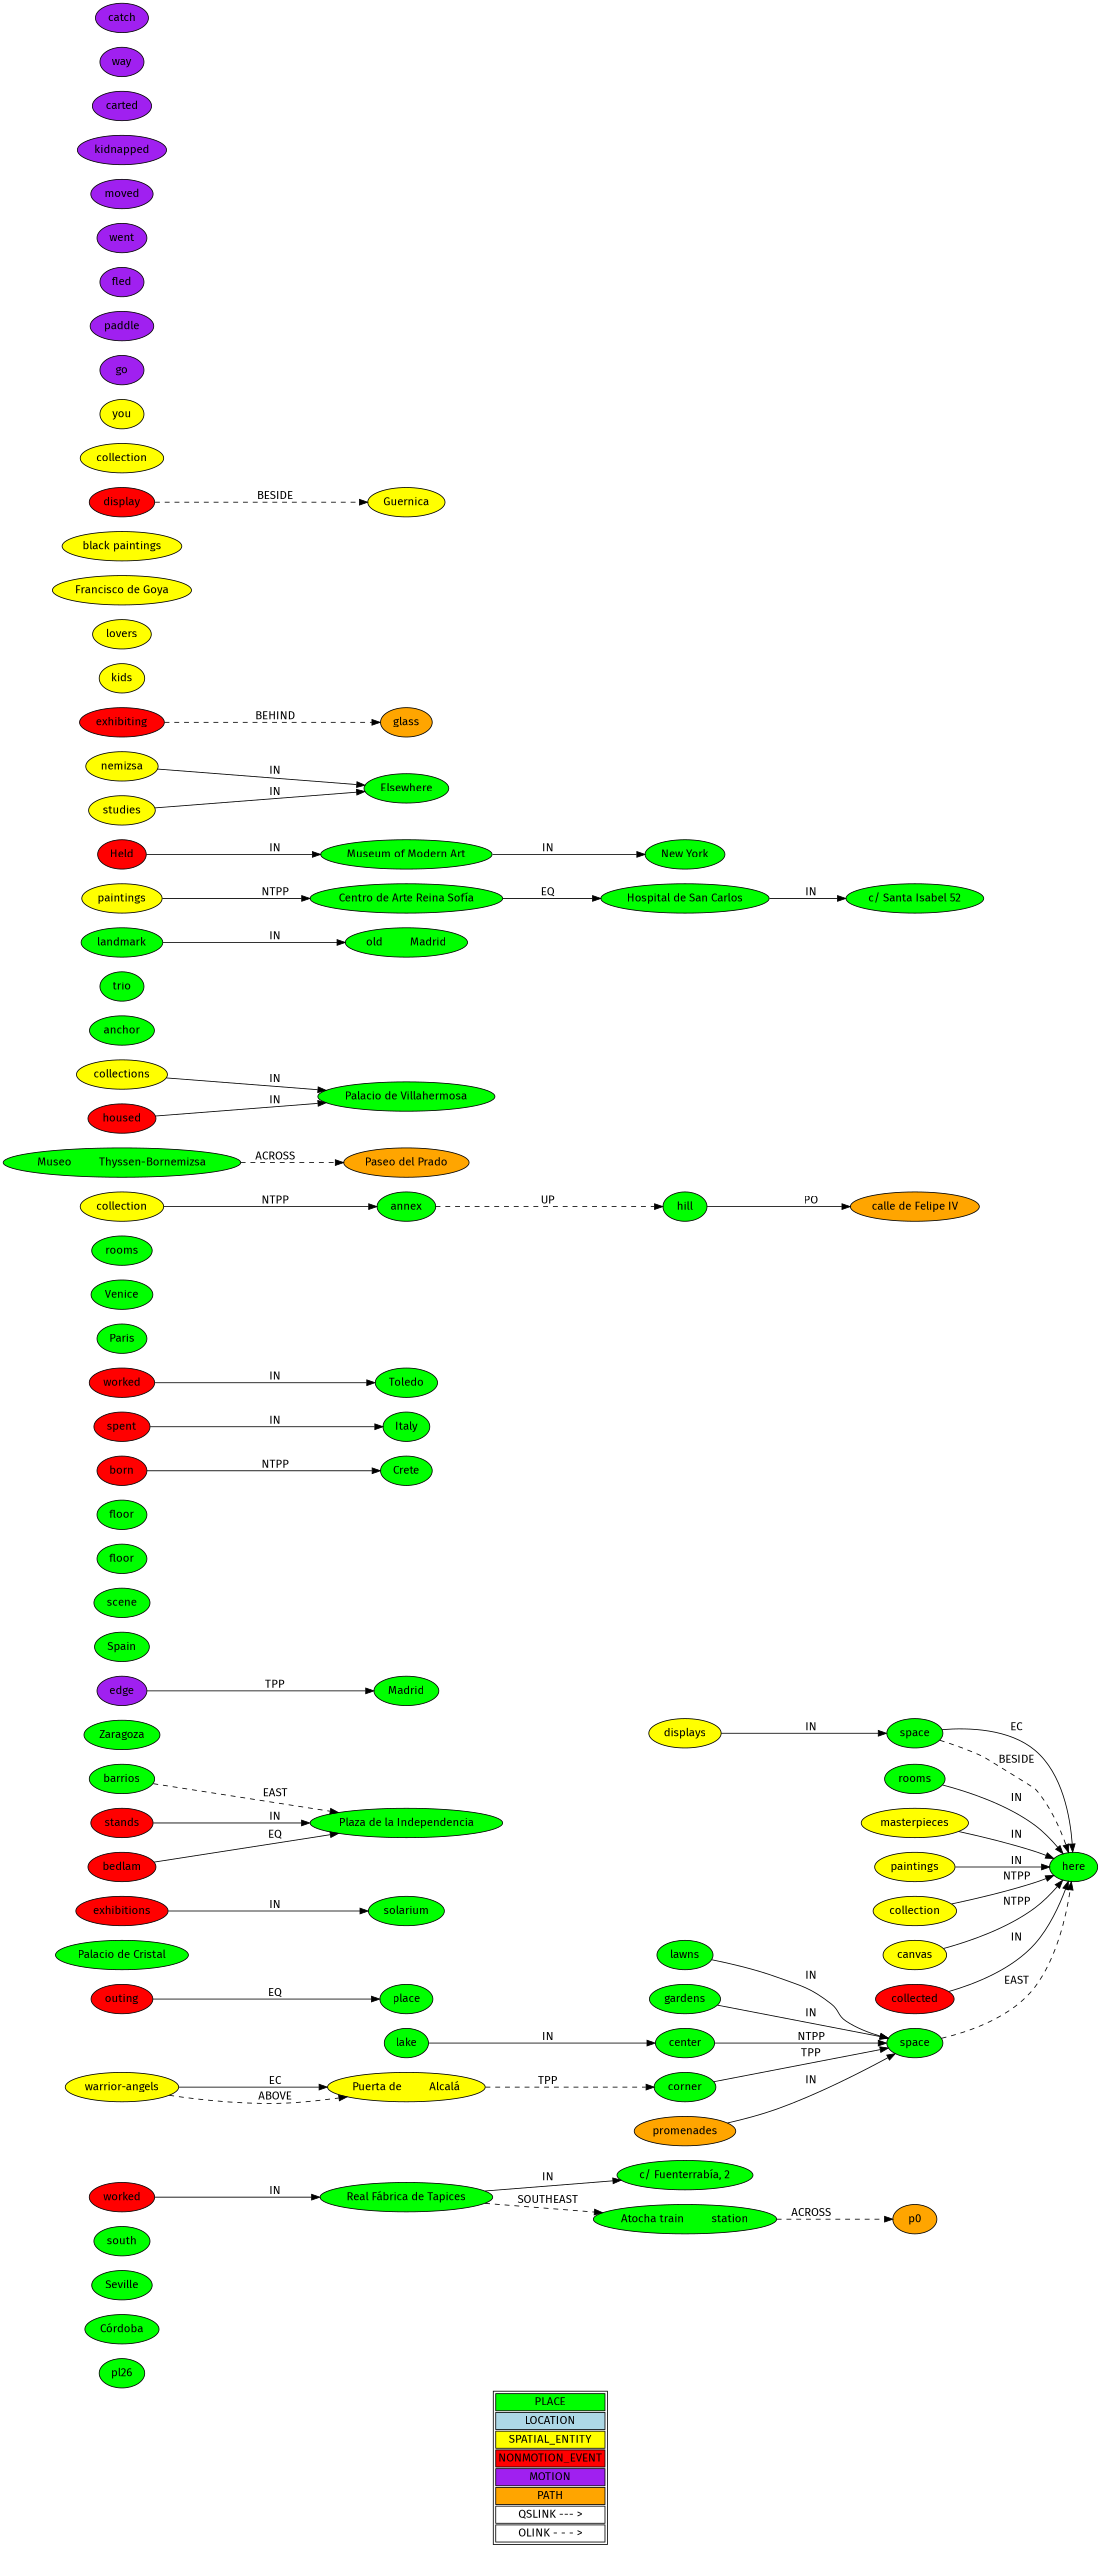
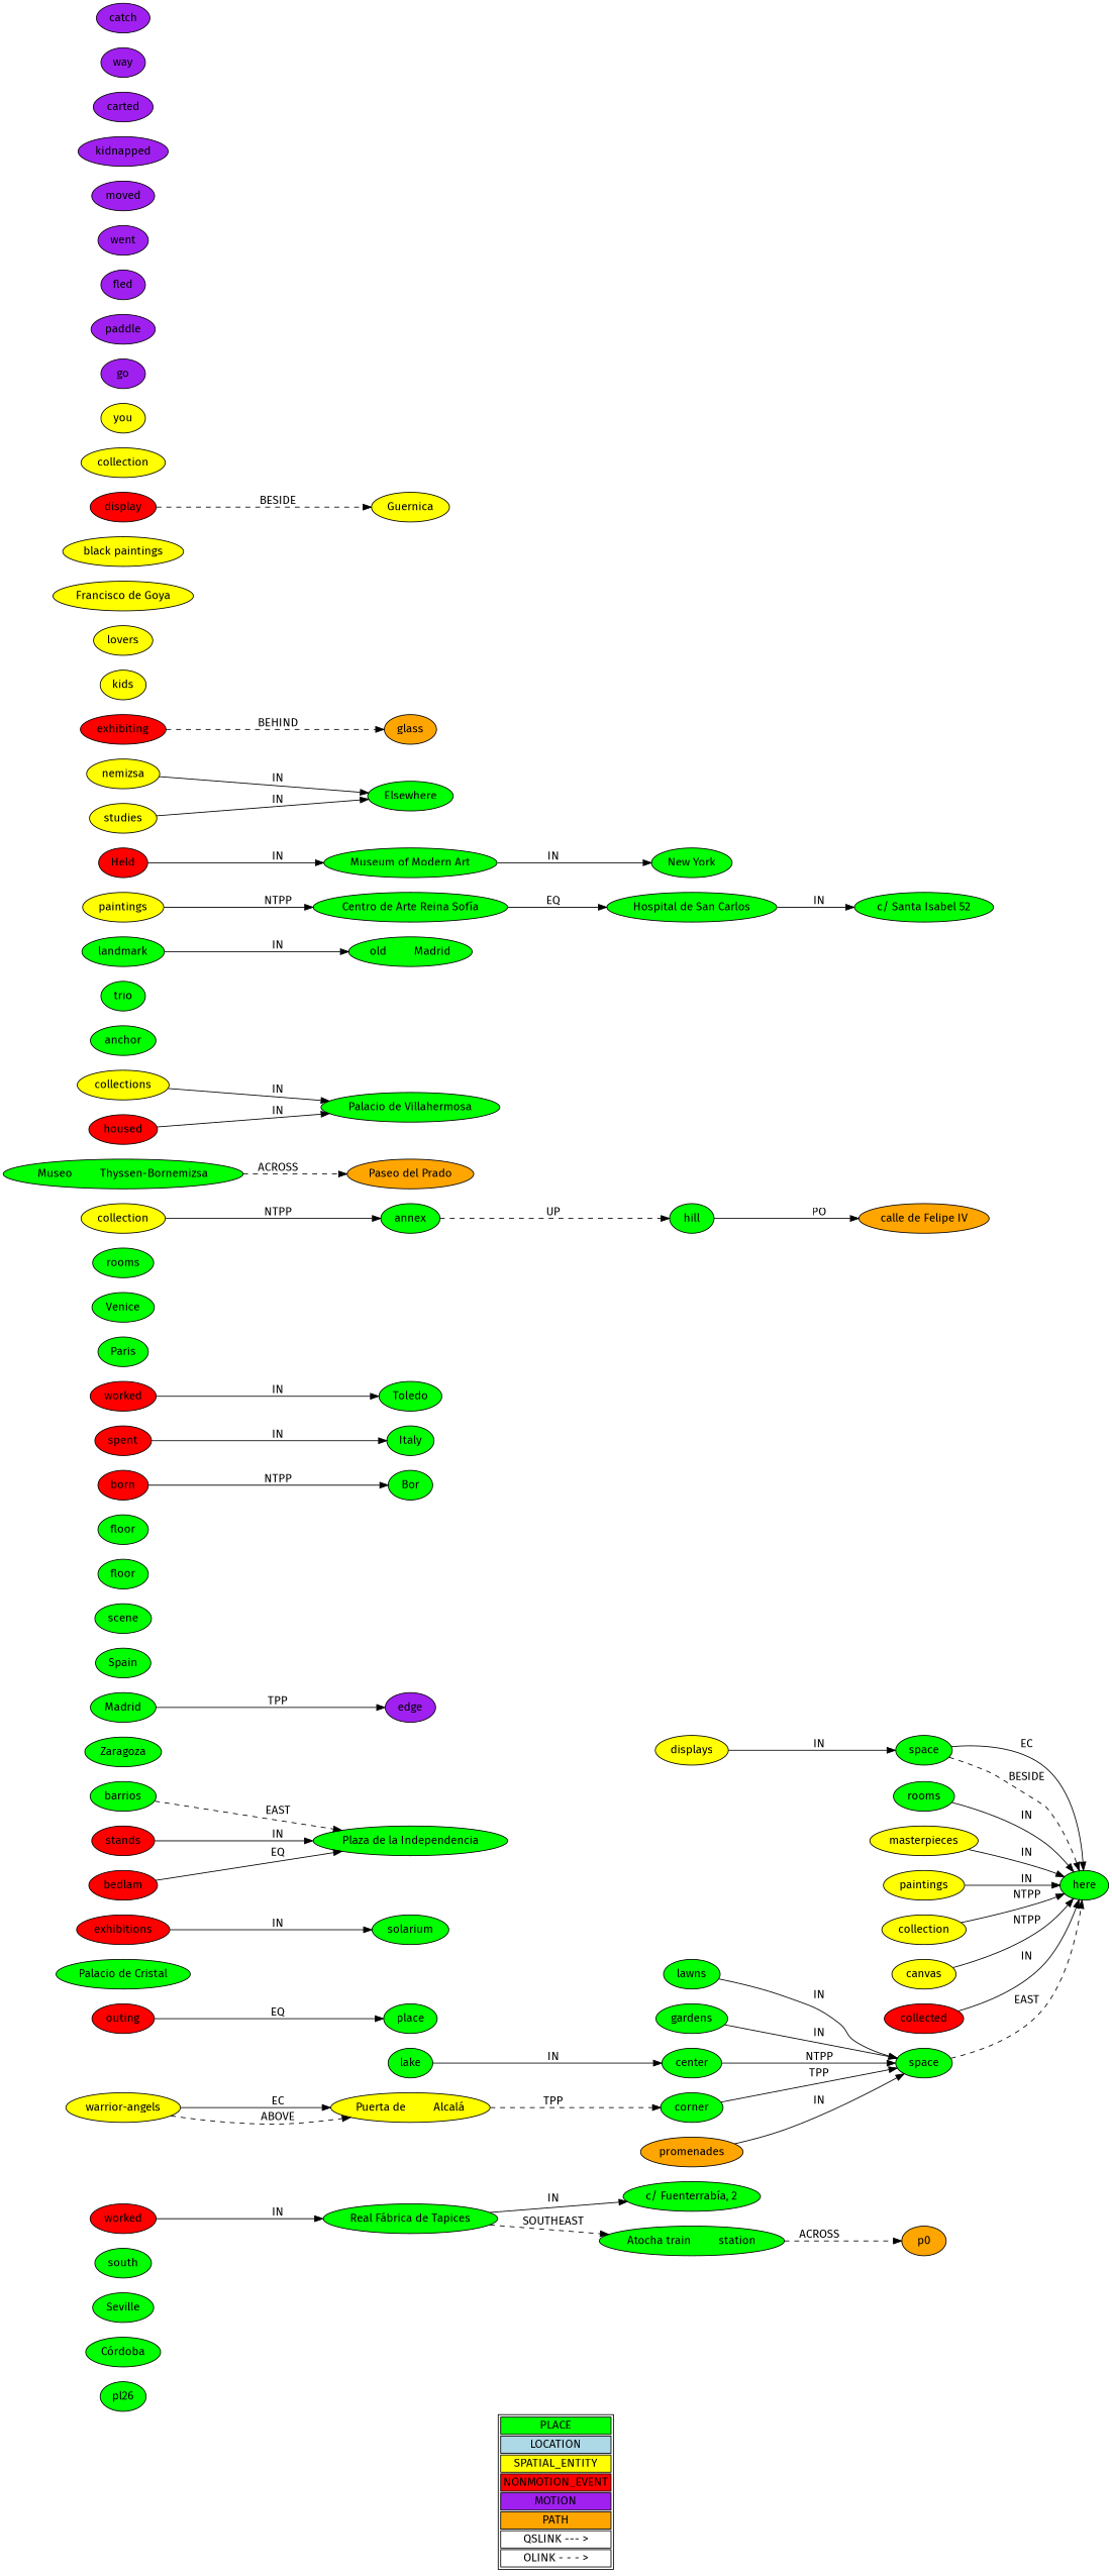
  digraph {
    fontname="Fira Sans"
    label=<<TABLE><TR><TD BGCOLOR="green">PLACE</TD></TR><TR><TD BGCOLOR="lightblue">LOCATION</TD></TR><TR><TD BGCOLOR="yellow">SPATIAL_ENTITY</TD></TR><TR><TD BGCOLOR="red">NONMOTION_EVENT</TD></TR><TR><TD BGCOLOR="purple">MOTION</TD></TR><TR><TD BGCOLOR="orange">PATH</TD></TR><TR><TD>QSLINK --- &gt;</TD></TR><TR><TD>OLINK - - - &gt;</TD></TR></TABLE>>
    rankdir=LR
    node [fillcolor=green fontname="Fira Sans" style=filled]
    edge [fontname="Fira Sans" style=solid]
    pl26
    n2 [label="Córdoba"]
    n3 [label=Seville]
    n4 [label=south]
    n5 [label="Real Fábrica de Ta­pi­ces"]
    n6 [label="c/ Fuenterrabía, 2"]
    n7 [label="Atocha train         station"]
    p0 [fillcolor=orange]
    n9 [label=space]
    n10 [label=here]
    n11 [label=lawns]
    n12 [label=gardens]
    n13 [label=place]
    n14 [label=lake]
    n15 [label=center]
    n16 [label="Palacio de Cristal"]
    n17 [label=solarium]
    n18 [label=space]
    n19 [label=corner]
    n20 [label="Plaza de la Independencia"]
    n21 [label=barrios]
    n22 [label=Zaragoza]
    n23 [label=Madrid]
    n24 [label=Spain]
    n25 [label=scene]
    n26 [label=rooms]
    n27 [label=floor]
    n28 [label=floor]
-   n29 [label=Crete]
+   n29 [label=Bor]
    n30 [label=Italy]
    n31 [label=Toledo]
    n32 [label=Paris]
    n33 [label=Venice]
    n34 [label=rooms]
    n35 [label=annex]
    n36 [label=hill]
    n37 [fillcolor=orange label="calle de Felipe IV"]
    n38 [label="Museo         Thyssen-Bor­nemizsa"]
    n39 [fillcolor=orange label="Paseo del Prado"]
    n40 [label="Palacio de Villahermosa"]
    n41 [label=anchor]
    n42 [label=trio]
    n43 [label=landmark]
    n44 [label="old         Madrid"]
    n45 [label="Hospital de San Carlos"]
    n46 [label="c/ Santa I­sa­bel 52"]
    n47 [label="Centro de Arte Reina Sofía"]
    n48 [label="Museum of Modern Art"]
    n49 [label="New York"]
    n50 [label=Elsewhere]
    n51 [fillcolor=orange label=promenades]
    n52 [fillcolor=purple label="edge"]
    n53 [fillcolor=orange label=glass]
    n54 [fillcolor=yellow label=nemizsa]
    n55 [fillcolor=yellow label=studies]
    n56 [fillcolor=yellow label=kids]
    n57 [fillcolor=yellow label=lovers]
    n58 [fillcolor=yellow label=displays]
    n59 [fillcolor=yellow label="Puerta de         Al­ca­lá"]
    n60 [fillcolor=yellow label="warrior-angels"]
    n61 [fillcolor=yellow label="Francisco de Goya"]
    n62 [fillcolor=yellow label="black paintings"]
    n63 [fillcolor=yellow label=masterpieces]
    n64 [fillcolor=yellow label=paintings]
    n65 [fillcolor=yellow label=collection]
    n66 [fillcolor=yellow label=canvas]
    n67 [fillcolor=yellow label=collection]
    n68 [fillcolor=yellow label=collections]
    n69 [fillcolor=yellow label="Guer­nica"]
    n70 [fillcolor=yellow label=paintings]
    n71 [fillcolor=yellow label=collection]
    n72 [fillcolor=yellow label=you]
    n73 [fillcolor=red label=worked]
    n74 [fillcolor=red label=outing]
    n75 [fillcolor=red label=exhibitions]
    n76 [fillcolor=red label=stands]
    n77 [fillcolor=red label=bedlam]
    n78 [fillcolor=red label=collected]
    n79 [fillcolor=red label=born]
    n80 [fillcolor=red label=worked]
    n81 [fillcolor=red label=spent]
    n82 [fillcolor=red label=housed]
    n83 [fillcolor=red label=exhibiting]
    n84 [fillcolor=red label=Held]
    n85 [fillcolor=red label=display]
    n86 [fillcolor=purple label=go]
    n87 [fillcolor=purple label=paddle]
    n88 [fillcolor=purple label=fled]
    n89 [fillcolor=purple label=went]
    n90 [fillcolor=purple label=moved]
    n91 [fillcolor=purple label=kidnapped]
    n92 [fillcolor=purple label=carted]
    n93 [fillcolor=purple label=way]
    n94 [fillcolor=purple label=catch]
    n5 -> n6 [label=IN]
    n5 -> n7 [label=SOUTHEAST style=dashed]
    n7 -> p0 [label=ACROSS style=dashed]
    n9 -> n10 [label=EAST style=dashed]
    n11 -> n9 [label=IN]
    n12 -> n9 [label=IN]
    n14 -> n15 [label=IN]
    n15 -> n9 [label=NTPP]
    n18 -> n10 [label=EC]
    n18 -> n10 [label=BESIDE style=dashed]
    n19 -> n9 [label=TPP]
    n21 -> n20 [label=EAST style=dashed]
    n26 -> n10 [label=IN]
    n35 -> n36 [label=UP style=dashed]
    n36 -> n37 [label=PO]
    n38 -> n39 [label=ACROSS style=dashed]
    n43 -> n44 [label=IN]
    n45 -> n46 [label=IN]
    n47 -> n45 [label=EQ]
    n48 -> n49 [label=IN]
    n51 -> n9 [label=IN]
-   n52 -> n23 [label=TPP]
+   n23 -> n52 [label=TPP]
    n54 -> n50 [label=IN]
    n55 -> n50 [label=IN]
    n58 -> n18 [label=IN]
    n59 -> n19 [label=TPP style=dashed]
    n60 -> n59 [label=EC]
    n60 -> n59 [label=ABOVE style=dashed]
    n63 -> n10 [label=IN]
    n64 -> n10 [label=IN]
    n65 -> n10 [label=NTPP]
    n66 -> n10 [label=NTPP]
    n67 -> n35 [label=NTPP]
    n68 -> n40 [label=IN]
    n70 -> n47 [label=NTPP]
    n73 -> n5 [label=IN]
    n74 -> n13 [label=EQ]
    n75 -> n17 [label=IN]
    n76 -> n20 [label=IN]
    n77 -> n20 [label=EQ]
    n78 -> n10 [label=IN]
    n79 -> n29 [label=NTPP]
    n80 -> n31 [label=IN]
    n81 -> n30 [label=IN]
    n82 -> n40 [label=IN]
    n83 -> n53 [label=BEHIND style=dashed]
    n84 -> n48 [label=IN]
    n85 -> n69 [label=BESIDE style=dashed]
  }
